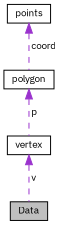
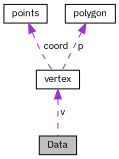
  digraph {
    fontname="IBM Plex Sans"
    node [color=black fillcolor=white fontname="IBM Plex Sans" fontsize=10 shape=record style=filled]
    edge [color=darkorchid3 dir=back fontname="IBM Plex Sans" fontsize=10 labelfontname=Helvetica labelfontsize=10 style=dashed]
    n1 [fillcolor=grey75 fontcolor=black height=0.2 label=Data width=0.4]
    n2 [height=0.2 label=vertex width=0.4]
    n3 [height=0.2 label=points width=0.4]
    n4 [height=0.2 label=polygon width=0.4]
    n2 -> n1 [label=" v"]
-   n3 -> n4 [label=" coord"]
+   n3 -> n2 [label=" coord"]
    n4 -> n2 [label=" p"]
  }
